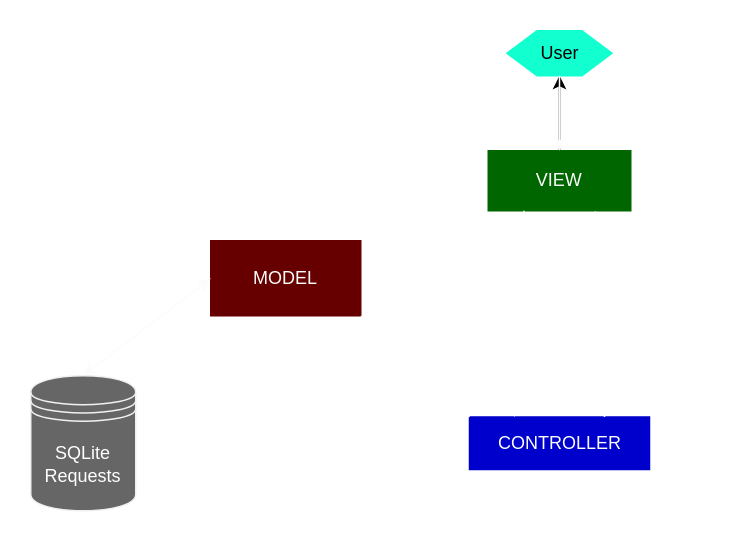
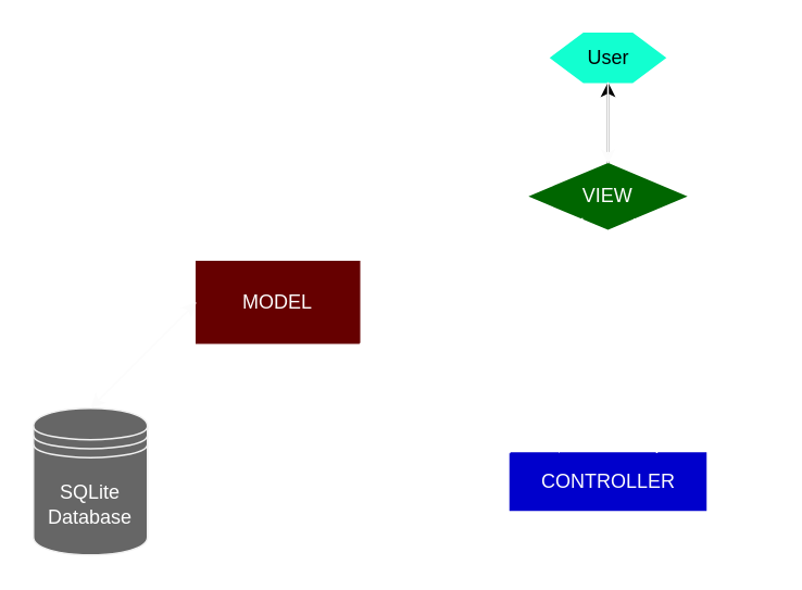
  <mxCell id="0" />
  <mxCell id="1" parent="0" />
- <mxCell id="2" value="&lt;font color=&quot;#fcfcfc&quot;&gt;MODEL&lt;/font&gt;" style="rounded=0;whiteSpace=wrap;html=1;fillColor=#660000;strokeColor=#660000;" parent="1" vertex="1"><mxGeometry x="140" y="160" width="100" height="50" as="geometry" /></mxCell>
- <mxCell id="3" value="&lt;font color=&quot;#ffffff&quot;&gt;SQLite&lt;br&gt;Requests&lt;/font&gt;" style="shape=datastore;whiteSpace=wrap;html=1;fillColor=#666666;strokeColor=#F0F0F0;" parent="1" vertex="1"><mxGeometry x="20" y="250" width="70" height="90" as="geometry" /></mxCell>
+ <mxCell id="2" value="&lt;font color=&quot;#fcfcfc&quot;&gt;MODEL&lt;/font&gt;" style="rounded=0;whiteSpace=wrap;html=1;fillColor=#660000;strokeColor=#660000;" parent="1" vertex="1"><mxGeometry x="120" y="160" width="100" height="50" as="geometry" /></mxCell>
+ <mxCell id="3" value="&lt;font color=&quot;#ffffff&quot;&gt;SQLite&lt;br&gt;Database&lt;/font&gt;" style="shape=datastore;whiteSpace=wrap;html=1;fillColor=#666666;strokeColor=#F0F0F0;" parent="1" vertex="1"><mxGeometry x="20" y="250" width="70" height="90" as="geometry" /></mxCell>
  <mxCell id="4" value="" style="edgeStyle=none;html=1;fontColor=#FFFFFF;" parent="1" source="5" target="13" edge="1"><mxGeometry relative="1" as="geometry" /></mxCell>
- <mxCell id="5" value="&lt;font color=&quot;#fcfcfc&quot;&gt;VIEW&lt;/font&gt;" style="rounded=0;whiteSpace=wrap;html=1;fillColor=#006600;strokeColor=#006600;" parent="1" vertex="1"><mxGeometry x="325" y="100" width="95" height="40" as="geometry" /></mxCell>
+ <mxCell id="5" value="&lt;font color=&quot;#fcfcfc&quot;&gt;VIEW&lt;/font&gt;" style="rhombus;whiteSpace=wrap;html=1;fillColor=#006600;strokeColor=#006600;" parent="1" vertex="1"><mxGeometry x="325" y="100" width="95" height="40" as="geometry" /></mxCell>
  <mxCell id="6" value="&lt;font color=&quot;#fcfcfc&quot;&gt;CONTROLLER&lt;/font&gt;" style="rounded=0;whiteSpace=wrap;html=1;fillColor=#0000CC;strokeColor=#0000CC;" parent="1" vertex="1"><mxGeometry x="312.5" y="277.5" width="120" height="35" as="geometry" /></mxCell>
  <mxCell id="7" value="" style="endArrow=classic;startArrow=classic;html=1;exitX=0.5;exitY=0;exitDx=0;exitDy=0;entryX=0;entryY=0.5;entryDx=0;entryDy=0;strokeColor=#FCFCFC;" parent="1" source="3" target="2" edge="1"><mxGeometry width="50" height="50" relative="1" as="geometry"><mxPoint x="90" y="290" as="sourcePoint" /><mxPoint x="140" y="240" as="targetPoint" /></mxGeometry></mxCell>
  <mxCell id="8" value="" style="endArrow=diamond;html=1;exitX=0;exitY=0;exitDx=0;exitDy=0;entryX=1;entryY=1;entryDx=0;entryDy=0;strokeColor=#FFFFFF;" parent="1" source="6" target="2" edge="1"><mxGeometry width="50" height="50" relative="1" as="geometry"><mxPoint x="400" y="310" as="sourcePoint" /><mxPoint x="450" y="260" as="targetPoint" /></mxGeometry></mxCell>
  <mxCell id="9" value="" style="endArrow=classic;html=1;entryX=0.25;entryY=0;entryDx=0;entryDy=0;exitX=0.25;exitY=1;exitDx=0;exitDy=0;strokeColor=#FFFFFF;" parent="1" source="5" target="6" edge="1"><mxGeometry width="50" height="50" relative="1" as="geometry"><mxPoint x="400" y="310" as="sourcePoint" /><mxPoint x="450" y="260" as="targetPoint" /></mxGeometry></mxCell>
  <mxCell id="10" value="&lt;font color=&quot;#ffffff&quot;&gt;HTTP Requests&lt;/font&gt;" style="text;html=1;align=center;verticalAlign=middle;resizable=0;points=[];autosize=1;strokeColor=none;fillColor=none;" parent="1" vertex="1"><mxGeometry x="280" y="230" width="110" height="30" as="geometry" /></mxCell>
  <mxCell id="11" value="" style="endArrow=classic;html=1;entryX=0.75;entryY=1;entryDx=0;entryDy=0;exitX=0.75;exitY=0;exitDx=0;exitDy=0;strokeColor=#FFFFFF;" parent="1" source="6" target="5" edge="1"><mxGeometry width="50" height="50" relative="1" as="geometry"><mxPoint x="557.5" y="120" as="sourcePoint" /><mxPoint x="557.5" y="380" as="targetPoint" /></mxGeometry></mxCell>
  <mxCell id="12" value="&lt;font color=&quot;#ffffff&quot;&gt;Renders&lt;/font&gt;" style="text;html=1;align=center;verticalAlign=middle;resizable=0;points=[];autosize=1;strokeColor=none;fillColor=none;" parent="1" vertex="1"><mxGeometry x="400" y="165" width="70" height="30" as="geometry" /></mxCell>
  <mxCell id="13" value="&lt;font color=&quot;#000000&quot;&gt;User&lt;/font&gt;" style="shape=hexagon;perimeter=hexagonPerimeter2;whiteSpace=wrap;html=1;fixedSize=1;fillColor=#12FFD0;strokeColor=#12FFD0;" parent="1" vertex="1"><mxGeometry x="337.5" y="20" width="70" height="30" as="geometry" /></mxCell>
  <mxCell id="14" value="" style="endArrow=classic;html=1;exitX=0.5;exitY=1;exitDx=0;exitDy=0;entryX=0.5;entryY=0;entryDx=0;entryDy=0;strokeColor=#FCFCFC;" parent="1" source="13" target="5" edge="1"><mxGeometry width="50" height="50" relative="1" as="geometry"><mxPoint x="400" y="310" as="sourcePoint" /><mxPoint x="450" y="260" as="targetPoint" /></mxGeometry></mxCell>
